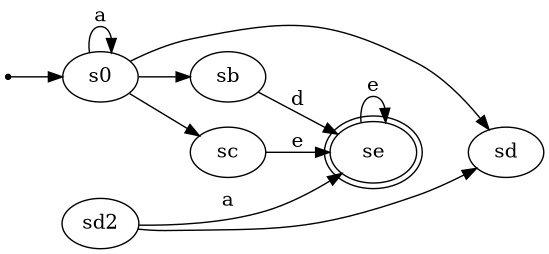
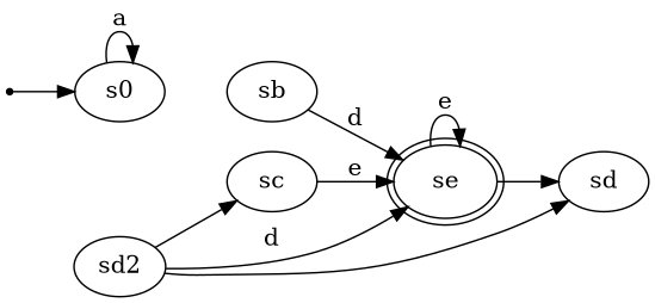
  digraph {
    rankdir=LR
    init [shape=point]
    s0
    sb
    sc
    sd
    se [peripheries=2]
    sd2
    init -> s0
    s0 -> s0 [label=a]
-   s0 -> sb
-   s0 -> sc
-   s0 -> sd
+   sd2 -> sc
+   se -> sd
    sb -> se [label=d]
    sc -> se [label=e]
    se -> se [label=e]
    sd2 -> sd
-   sd2 -> se [label=a]
+   sd2 -> se [label=d]
  }
